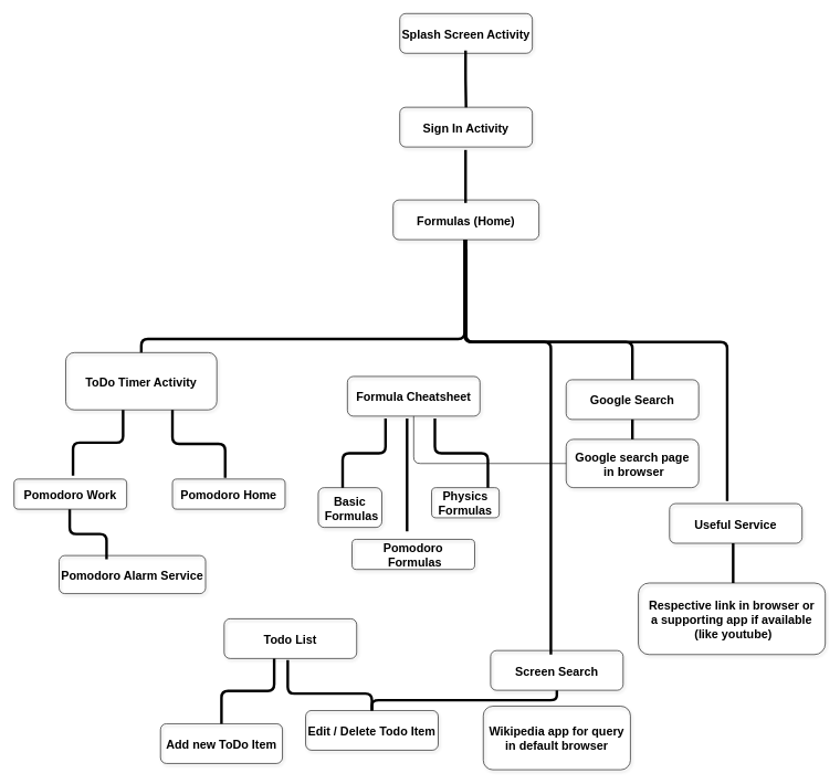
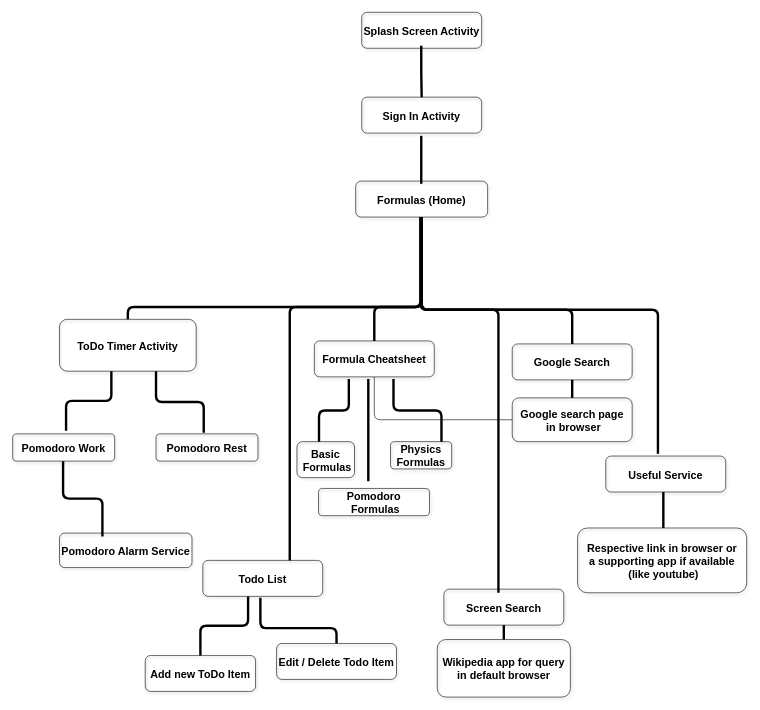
  <mxCell id="0" />
  <mxCell id="1" parent="0" />
  <mxCell id="2" value="Sign In Activity" style="rounded=1;fillColor=none;shadow=1;fontStyle=1;fontSize=18;" parent="1" vertex="1"><mxGeometry x="602" y="161.5" width="200" height="60" as="geometry" /></mxCell>
  <mxCell id="3" value="Formulas (Home)" style="rounded=1;fillColor=none;shadow=1;fontStyle=1;fontSize=18;" parent="1" vertex="1"><mxGeometry x="592" y="301.5" width="220" height="60" as="geometry" /></mxCell>
  <mxCell id="4" value="Todo List" style="rounded=1;fillColor=none;shadow=1;fontStyle=1;fontSize=18;" parent="1" vertex="1"><mxGeometry x="337" y="934" width="200" height="60" as="geometry" /></mxCell>
  <mxCell id="5" value="Formula Cheatsheet" style="rounded=1;fillColor=none;shadow=1;fontStyle=1;fontSize=18;" parent="1" vertex="1"><mxGeometry x="523" y="568" width="200" height="60" as="geometry" /></mxCell>
  <mxCell id="6" value="Screen Search" style="rounded=1;fillColor=none;shadow=1;fontStyle=1;fontSize=18;" parent="1" vertex="1"><mxGeometry x="739" y="982" width="200" height="60" as="geometry" /></mxCell>
  <mxCell id="7" value="Wikipedia app for query&#10;in default browser" style="rounded=1;fillColor=none;shadow=1;fontStyle=1;fontSize=18;" parent="1" vertex="1"><mxGeometry x="728" y="1066" width="222" height="96" as="geometry" /></mxCell>
  <mxCell id="8" value="Google Search" style="rounded=1;fillColor=none;shadow=1;fontStyle=1;fontSize=18;" parent="1" vertex="1"><mxGeometry x="853" y="573" width="200" height="60" as="geometry" /></mxCell>
+ <mxCell id="9" value="" style="edgeStyle=elbowEdgeStyle;elbow=vertical;strokeWidth=4;endArrow=none;endFill=0;fontStyle=1;fontSize=18;fillColor=none;" parent="1" source="3" target="4" edge="1"><mxGeometry x="22" y="165.5" width="100" height="100" as="geometry"><mxPoint x="-48" y="221.5" as="sourcePoint" /><mxPoint x="52" y="121.5" as="targetPoint" /><Array as="points"><mxPoint x="482" y="511.5" /></Array></mxGeometry></mxCell>
  <mxCell id="10" value="" style="edgeStyle=elbowEdgeStyle;elbow=vertical;strokeWidth=4;endArrow=none;endFill=0;fontStyle=1;entryX=0.5;entryY=0;entryDx=0;entryDy=0;fontSize=18;fillColor=none;" parent="1" source="3" target="8" edge="1"><mxGeometry x="22" y="165.5" width="100" height="100" as="geometry"><mxPoint x="-48" y="221.5" as="sourcePoint" /><mxPoint x="52" y="121.5" as="targetPoint" /><Array as="points"><mxPoint x="990" y="516" /><mxPoint x="990" y="526" /><mxPoint x="902" y="511.5" /></Array></mxGeometry></mxCell>
- <mxCell id="11" value="" style="edgeStyle=elbowEdgeStyle;elbow=vertical;strokeWidth=4;endArrow=none;endFill=0;fontStyle=1;fontSize=18;fillColor=none;" parent="1" source="6" target="30" edge="1"><mxGeometry x="17" y="570" width="100" height="100" as="geometry"><mxPoint x="-53" y="626" as="sourcePoint" /><mxPoint x="47" y="526" as="targetPoint" /></mxGeometry></mxCell>
+ <mxCell id="11" value="" style="edgeStyle=elbowEdgeStyle;elbow=vertical;strokeWidth=4;endArrow=none;endFill=0;fontStyle=1;fontSize=18;fillColor=none;" parent="1" source="6" target="7" edge="1"><mxGeometry x="17" y="570" width="100" height="100" as="geometry"><mxPoint x="-53" y="626" as="sourcePoint" /><mxPoint x="47" y="526" as="targetPoint" /></mxGeometry></mxCell>
  <mxCell id="12" value="" style="edgeStyle=elbowEdgeStyle;elbow=vertical;strokeWidth=4;endArrow=none;endFill=0;fontStyle=1;fontSize=18;fillColor=none;" parent="1" source="8" edge="1"><mxGeometry x="-205" y="167" width="100" height="100" as="geometry"><mxPoint x="-275" y="223" as="sourcePoint" /><mxPoint x="953" y="663" as="targetPoint" /></mxGeometry></mxCell>
+ <mxCell id="13" value="" style="edgeStyle=elbowEdgeStyle;elbow=vertical;strokeWidth=4;endArrow=none;endFill=0;fontStyle=1;entryX=0.5;entryY=0;entryDx=0;entryDy=0;fontSize=18;fillColor=none;" parent="1" source="3" target="5" edge="1"><mxGeometry x="22" y="165.5" width="100" height="100" as="geometry"><mxPoint x="-48" y="221.5" as="sourcePoint" /><mxPoint x="52" y="121.5" as="targetPoint" /><Array as="points"><mxPoint x="582" y="511.5" /></Array></mxGeometry></mxCell>
  <mxCell id="14" value="" style="edgeStyle=elbowEdgeStyle;elbow=vertical;strokeWidth=4;endArrow=none;endFill=0;fontStyle=1;fontSize=18;fillColor=none;" parent="1" edge="1"><mxGeometry x="22" y="165.5" width="100" height="100" as="geometry"><mxPoint x="702" y="376" as="sourcePoint" /><mxPoint x="830" y="988" as="targetPoint" /><Array as="points"><mxPoint x="770" y="516" /><mxPoint x="872" y="511.5" /></Array></mxGeometry></mxCell>
  <mxCell id="15" value="Splash Screen Activity" style="rounded=1;fillColor=none;shadow=1;fontStyle=1;fontSize=18;" parent="1" vertex="1"><mxGeometry x="602" y="20" width="200" height="60" as="geometry" /></mxCell>
  <mxCell id="16" value="" style="edgeStyle=elbowEdgeStyle;elbow=vertical;strokeWidth=4;endArrow=none;endFill=0;fontStyle=1;entryX=0.435;entryY=-0.067;entryDx=0;entryDy=0;entryPerimeter=0;fontSize=18;fillColor=none;" parent="1" target="17" edge="1"><mxGeometry x="20" y="165.5" width="100" height="100" as="geometry"><mxPoint x="700" y="361.5" as="sourcePoint" /><mxPoint x="1338" y="556" as="targetPoint" /><Array as="points"><mxPoint x="1020" y="516" /></Array></mxGeometry></mxCell>
  <mxCell id="17" value="Useful Service" style="rounded=1;fillColor=none;shadow=1;fontStyle=1;fontSize=18;" parent="1" vertex="1"><mxGeometry x="1009" y="760" width="200" height="60" as="geometry" /></mxCell>
  <mxCell id="18" value="" style="edgeStyle=elbowEdgeStyle;elbow=vertical;strokeWidth=4;endArrow=none;endFill=0;fontStyle=1;fontSize=18;fillColor=none;" parent="1" target="19" edge="1"><mxGeometry x="20" y="165.5" width="100" height="100" as="geometry"><mxPoint x="700" y="361.5" as="sourcePoint" /><mxPoint x="120" y="582" as="targetPoint" /><Array as="points"><mxPoint x="480" y="511.5" /></Array></mxGeometry></mxCell>
  <mxCell id="19" value="ToDo Timer Activity" style="rounded=1;fillColor=none;shadow=1;fontStyle=1;fontSize=18;" parent="1" vertex="1"><mxGeometry x="98" y="532" width="228" height="86.5" as="geometry" /></mxCell>
  <mxCell id="20" value="Pomodoro Work" style="rounded=1;fillColor=none;shadow=1;fontStyle=1;fontSize=18;" parent="1" vertex="1"><mxGeometry x="20" y="723" width="170" height="45.5" as="geometry" /></mxCell>
- <mxCell id="21" value="Pomodoro Home" style="rounded=1;fillColor=none;shadow=1;fontStyle=1;fontSize=18;" parent="1" vertex="1"><mxGeometry x="259" y="723" width="170" height="45.5" as="geometry" /></mxCell>
- <mxCell id="22" value="Pomodoro Alarm Service" style="rounded=1;fillColor=none;shadow=1;fontStyle=1;fontSize=18;" parent="1" vertex="1"><mxGeometry x="88" y="838.5" width="221" height="57.5" as="geometry" /></mxCell>
+ <mxCell id="21" value="Pomodoro Rest" style="rounded=1;fillColor=none;shadow=1;fontStyle=1;fontSize=18;" parent="1" vertex="1"><mxGeometry x="259" y="723" width="170" height="45.5" as="geometry" /></mxCell>
+ <mxCell id="22" value="Pomodoro Alarm Service" style="rounded=1;fillColor=none;shadow=1;fontStyle=1;fontSize=18;" parent="1" vertex="1"><mxGeometry x="98" y="888.5" width="221" height="57.5" as="geometry" /></mxCell>
  <mxCell id="23" value="" style="edgeStyle=elbowEdgeStyle;elbow=vertical;strokeWidth=4;endArrow=none;endFill=0;fontStyle=1;entryX=0.791;entryY=-0.11;entryDx=0;entryDy=0;entryPerimeter=0;exitX=0.5;exitY=1;exitDx=0;exitDy=0;fontSize=18;fillColor=none;" parent="1" edge="1"><mxGeometry x="-18.47" y="147" width="100" height="100" as="geometry"><mxPoint x="184.53" y="618.5" as="sourcePoint" /><mxPoint x="109" y="717.995" as="targetPoint" /></mxGeometry></mxCell>
  <mxCell id="24" value="" style="edgeStyle=elbowEdgeStyle;elbow=vertical;strokeWidth=4;endArrow=none;endFill=0;fontStyle=1;entryX=0.321;entryY=-0.044;entryDx=0;entryDy=0;entryPerimeter=0;fontSize=18;fillColor=none;" parent="1" edge="1"><mxGeometry x="71" y="152.5" width="100" height="100" as="geometry"><mxPoint x="259" y="618.5" as="sourcePoint" /><mxPoint x="338.57" y="720.998" as="targetPoint" /></mxGeometry></mxCell>
  <mxCell id="25" value="" style="edgeStyle=elbowEdgeStyle;elbow=vertical;strokeWidth=4;endArrow=none;endFill=0;fontStyle=1;entryX=0.324;entryY=0.099;entryDx=0;entryDy=0;entryPerimeter=0;exitX=0.5;exitY=1;exitDx=0;exitDy=0;fontSize=18;fillColor=none;" parent="1" target="22" edge="1"><mxGeometry x="-98.47" y="257" width="100" height="100" as="geometry"><mxPoint x="104" y="768.5" as="sourcePoint" /><mxPoint x="189" y="883" as="targetPoint" /></mxGeometry></mxCell>
  <mxCell id="26" value="" style="edgeStyle=orthogonalEdgeStyle;rounded=1;orthogonalLoop=1;jettySize=auto;html=1;endArrow=none;endFill=0;fontSize=18;fillColor=none;" edge="1" parent="1" source="27" target="5"><mxGeometry relative="1" as="geometry" /></mxCell>
  <mxCell id="27" value="Google search page&#10; in browser" style="rounded=1;fillColor=none;shadow=1;fontStyle=1;fontSize=18;" parent="1" vertex="1"><mxGeometry x="853" y="663" width="200" height="73" as="geometry" /></mxCell>
  <mxCell id="28" value="" style="edgeStyle=elbowEdgeStyle;elbow=vertical;strokeWidth=4;endArrow=none;endFill=0;fontStyle=1;entryX=0.5;entryY=0;entryDx=0;entryDy=0;fontSize=18;fillColor=none;" edge="1" parent="1" target="2"><mxGeometry x="21.29" y="20" width="100" height="100" as="geometry"><mxPoint x="701.29" y="76" as="sourcePoint" /><mxPoint x="701.29" y="156" as="targetPoint" /></mxGeometry></mxCell>
  <mxCell id="29" value="" style="edgeStyle=elbowEdgeStyle;elbow=vertical;strokeWidth=4;endArrow=none;endFill=0;fontStyle=1;fontSize=18;fillColor=none;" edge="1" parent="1"><mxGeometry x="21.29" y="170" width="100" height="100" as="geometry"><mxPoint x="701.29" y="226" as="sourcePoint" /><mxPoint x="701.29" y="306" as="targetPoint" /></mxGeometry></mxCell>
  <mxCell id="30" value="Edit / Delete Todo Item" style="rounded=1;fillColor=none;shadow=1;fontStyle=1;fontSize=18;" vertex="1" parent="1"><mxGeometry x="460" y="1072.5" width="200" height="60" as="geometry" /></mxCell>
  <mxCell id="31" value="" style="edgeStyle=elbowEdgeStyle;elbow=vertical;strokeWidth=4;endArrow=none;endFill=0;fontStyle=1;entryX=0.5;entryY=0;entryDx=0;entryDy=0;fontSize=18;fillColor=none;" edge="1" parent="1" target="30"><mxGeometry x="245" y="530.5" width="100" height="100" as="geometry"><mxPoint x="433" y="996.5" as="sourcePoint" /><mxPoint x="553" y="1191" as="targetPoint" /><Array as="points"><mxPoint x="493" y="1047" /></Array></mxGeometry></mxCell>
  <mxCell id="32" value="" style="edgeStyle=elbowEdgeStyle;elbow=vertical;strokeWidth=4;endArrow=none;endFill=0;fontStyle=1;exitX=0.5;exitY=1;exitDx=0;exitDy=0;entryX=0.5;entryY=0;entryDx=0;entryDy=0;fontSize=18;fillColor=none;" edge="1" parent="1" target="33"><mxGeometry x="209.53" y="522.76" width="100" height="100" as="geometry"><mxPoint x="412.53" y="994.26" as="sourcePoint" /><mxPoint x="331" y="1080.5" as="targetPoint" /></mxGeometry></mxCell>
  <mxCell id="33" value="Add new ToDo Item" style="rounded=1;fillColor=none;shadow=1;fontStyle=1;fontSize=18;" vertex="1" parent="1"><mxGeometry x="241" y="1092.5" width="184" height="60" as="geometry" /></mxCell>
- <mxCell id="34" value="Basic&#10; Formulas" style="rounded=1;fillColor=none;shadow=1;fontStyle=1;fontSize=18;" vertex="1" parent="1"><mxGeometry x="479" y="736" width="96" height="60" as="geometry" /></mxCell>
+ <mxCell id="34" value="Basic&#10; Formulas" style="rounded=1;fillColor=none;shadow=1;fontStyle=1;fontSize=18;" vertex="1" parent="1"><mxGeometry x="494" y="736" width="96" height="60" as="geometry" /></mxCell>
  <mxCell id="35" value="Physics &#10;Formulas" style="rounded=1;fillColor=none;shadow=1;fontStyle=1;fontSize=18;" vertex="1" parent="1"><mxGeometry x="650" y="736" width="102" height="45.5" as="geometry" /></mxCell>
  <mxCell id="36" value="" style="edgeStyle=elbowEdgeStyle;elbow=vertical;strokeWidth=4;endArrow=none;endFill=0;fontStyle=1;entryX=0.383;entryY=0;entryDx=0;entryDy=0;entryPerimeter=0;exitX=0.5;exitY=1;exitDx=0;exitDy=0;fontSize=18;fillColor=none;" edge="1" parent="1" target="34"><mxGeometry x="377.53" y="160" width="100" height="100" as="geometry"><mxPoint x="580.53" y="631.5" as="sourcePoint" /><mxPoint x="505" y="730.995" as="targetPoint" /></mxGeometry></mxCell>
  <mxCell id="37" value="" style="edgeStyle=elbowEdgeStyle;elbow=vertical;strokeWidth=4;endArrow=none;endFill=0;fontStyle=1;fontSize=18;fillColor=none;" edge="1" parent="1"><mxGeometry x="467" y="165.5" width="100" height="100" as="geometry"><mxPoint x="655" y="631.5" as="sourcePoint" /><mxPoint x="735" y="736" as="targetPoint" /></mxGeometry></mxCell>
  <mxCell id="38" value="" style="edgeStyle=elbowEdgeStyle;elbow=vertical;strokeWidth=4;endArrow=none;endFill=0;fontStyle=1;fontSize=18;fillColor=none;" edge="1" parent="1"><mxGeometry x="425" y="165.5" width="100" height="100" as="geometry"><mxPoint x="613" y="631.5" as="sourcePoint" /><mxPoint x="613" y="802" as="targetPoint" /></mxGeometry></mxCell>
  <mxCell id="39" value="Pomodoro&#10; Formulas" style="rounded=1;fillColor=none;shadow=1;fontStyle=1;fontSize=18;" vertex="1" parent="1"><mxGeometry x="530" y="814" width="185" height="45.5" as="geometry" /></mxCell>
  <mxCell id="40" value="Respective link in browser or&#10;a supporting app if available&#10; (like youtube)" style="rounded=1;fillColor=none;shadow=1;fontStyle=1;fontSize=18;" vertex="1" parent="1"><mxGeometry x="962" y="880" width="282" height="108" as="geometry" /></mxCell>
  <mxCell id="41" value="" style="edgeStyle=elbowEdgeStyle;elbow=vertical;strokeWidth=4;endArrow=none;endFill=0;fontStyle=1;fontSize=18;fillColor=none;" edge="1" parent="1"><mxGeometry x="917" y="354" width="100" height="100" as="geometry"><mxPoint x="1105" y="820" as="sourcePoint" /><mxPoint x="1105" y="880" as="targetPoint" /></mxGeometry></mxCell>
